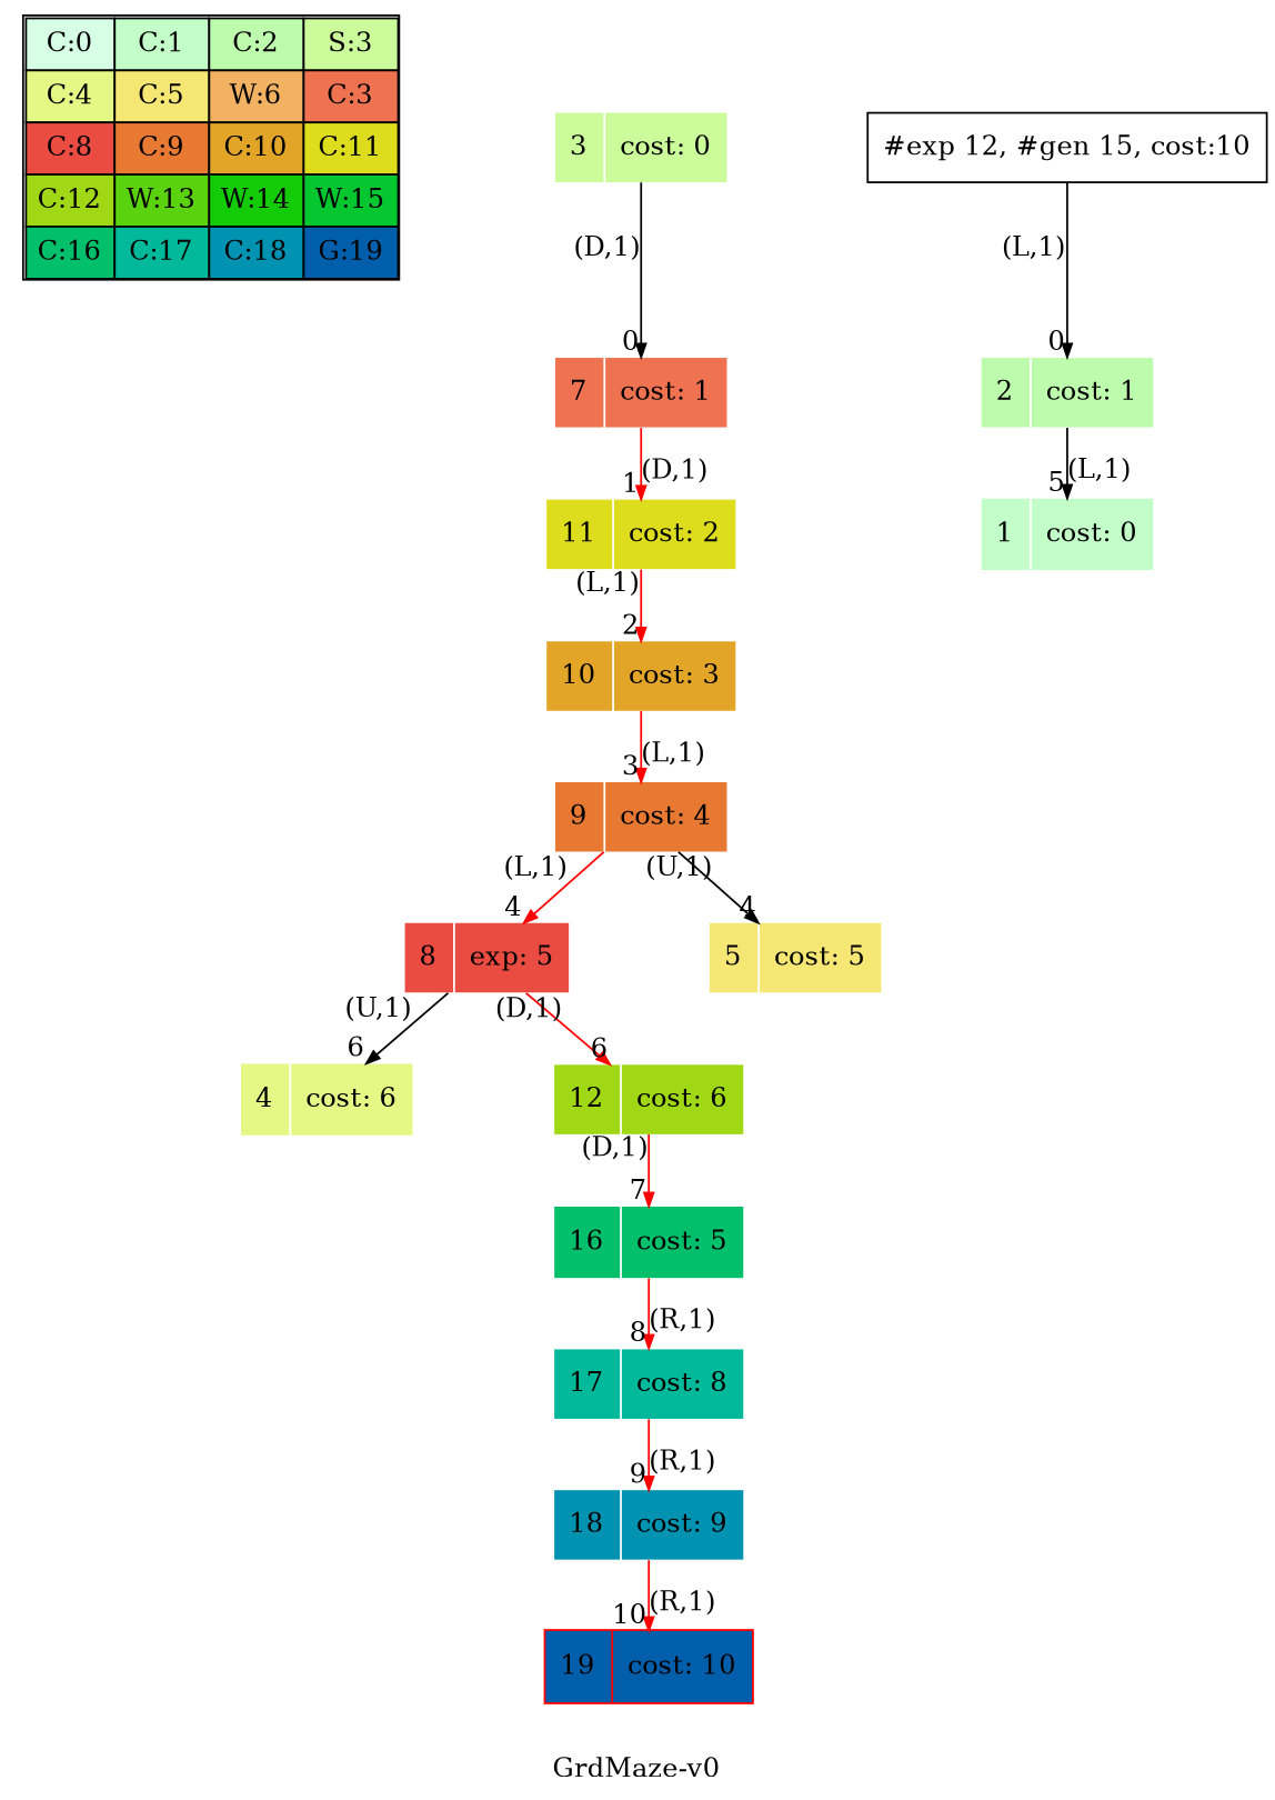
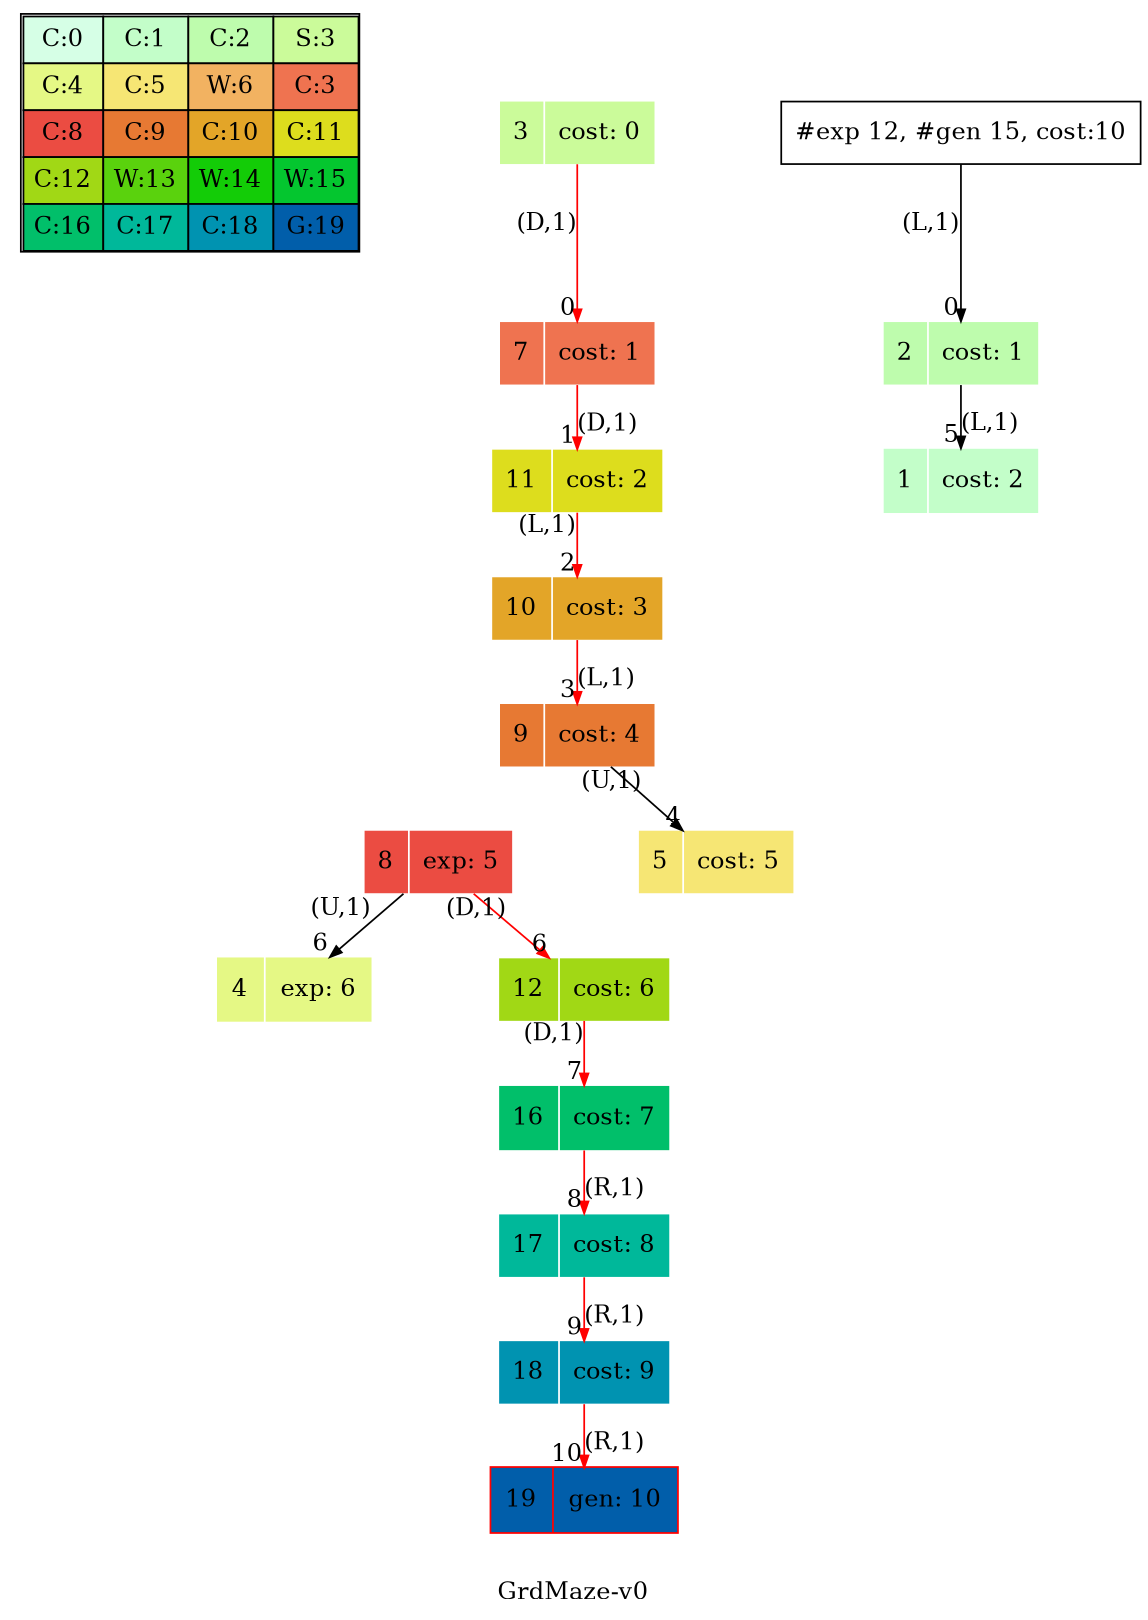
  digraph {
    label="GrdMaze-v0"
    nodesep=1
    ranksep=0.5
    node [shape=record color=white style=filled]
    edge [arrowsize=0.7 color=red headlabel=0 xlabel="(L,1)"]
    n1 [label=<<table border="1" cellpadding="5" cellspacing="0" cellborder="1"><tr><td bgcolor="0.39803922 0.15947579 0.99679532 1.        ">C:0</td><td bgcolor="0.35098039 0.23194764 0.99315867 1.        ">C:1</td><td bgcolor="0.29607843 0.31486959 0.98720184 1.        ">C:2</td><td bgcolor="0.24901961 0.38410575 0.98063477 1.        ">S:3</td></tr><tr><td bgcolor="0.19411765 0.46220388 0.97128103 1.        ">C:4</td><td bgcolor="0.14705882 0.52643216 0.96182564 1.        ">C:5</td><td bgcolor="0.09215686 0.59770746 0.94913494 1.        ">W:6</td><td bgcolor="0.0372549  0.66454018 0.93467977 1.        ">C:3</td></tr><tr><td bgcolor="0.00980392 0.71791192 0.92090552 1.        ">C:8</td><td bgcolor="0.06470588 0.77520398 0.9032472  1.        ">C:9</td><td bgcolor="0.11176471 0.81974048 0.88677369 1.        ">C:10</td><td bgcolor="0.16666667 0.8660254  0.8660254  1.        ">C:11</td></tr><tr><td bgcolor="0.21372549 0.9005867  0.84695821 1.        ">C:12</td><td bgcolor="0.26862745 0.93467977 0.82325295 1.        ">W:13</td><td bgcolor="0.32352941 0.96182564 0.79801723 1.        ">W:14</td><td bgcolor="0.37058824 0.97940977 0.77520398 1.        ">W:15</td></tr><tr><td bgcolor="0.4254902  0.99315867 0.74725253 1.        ">C:16</td><td bgcolor="0.47254902 0.99907048 0.72218645 1.        ">C:17</td><td bgcolor="0.52745098 0.99907048 0.69169844 1.        ">C:18</td><td bgcolor="0.5745098  0.99315867 0.66454018 1.        ">G:19</td></tr></table>> shape=plaintext color="" style=""]
    n2 [fillcolor="0.24901961 0.38410575 0.98063477 1.        " label="<f0>3 |<f1> cost: 0"]
    n3 [fillcolor="0.0372549  0.66454018 0.93467977 1.        " label="<f0>7 |<f1> cost: 1"]
    n4 [fillcolor="0.29607843 0.31486959 0.98720184 1.        " label="<f0>2 |<f1> cost: 1"]
-   n5 [fillcolor="0.35098039 0.23194764 0.99315867 1.        " label="<f0>1 |<f1> cost: 0"]
+   n5 [fillcolor="0.35098039 0.23194764 0.99315867 1.        " label="<f0>1 |<f1> cost: 2"]
    n6 [fillcolor="0.16666667 0.8660254  0.8660254  1.        " label="<f0>11 |<f1> cost: 2"]
    n7 [fillcolor="0.11176471 0.81974048 0.88677369 1.        " label="<f0>10 |<f1> cost: 3"]
    n8 [fillcolor="0.06470588 0.77520398 0.9032472  1.        " label="<f0>9 |<f1> cost: 4"]
    n9 [fillcolor="0.00980392 0.71791192 0.92090552 1.        " label="<f0>8 |<f1> exp: 5"]
    n10 [fillcolor="0.14705882 0.52643216 0.96182564 1.        " label="<f0>5 |<f1> cost: 5"]
-   n11 [fillcolor="0.19411765 0.46220388 0.97128103 1.        " label="<f0>4 |<f1> cost: 6"]
+   n11 [fillcolor="0.19411765 0.46220388 0.97128103 1.        " label="<f0>4 |<f1> exp: 6"]
    n12 [fillcolor="0.21372549 0.9005867  0.84695821 1.        " label="<f0>12 |<f1> cost: 6"]
-   n13 [fillcolor="0.4254902  0.99315867 0.74725253 1.        " label="<f0>16 |<f1> cost: 5"]
+   n13 [fillcolor="0.4254902  0.99315867 0.74725253 1.        " label="<f0>16 |<f1> cost: 7"]
    n14 [fillcolor="0.47254902 0.99907048 0.72218645 1.        " label="<f0>17 |<f1> cost: 8"]
    n15 [fillcolor="0.52745098 0.99907048 0.69169844 1.        " label="<f0>18 |<f1> cost: 9"]
-   n16 [color=red fillcolor="0.5745098  0.99315867 0.66454018 1.        " label="<f0>19 |<f1> cost: 10"]
+   n16 [color=red fillcolor="0.5745098  0.99315867 0.66454018 1.        " label="<f0>19 |<f1> gen: 10"]
    "#exp 12, #gen 15, cost:10" [shape=box color="" style=""]
    subgraph sub_1 {
      label=Map
      n1
    }
-   n2 -> n3 [color=black xlabel="(D,1)"]
+   n2 -> n3 [xlabel="(D,1)"]
    n3 -> n6 [headlabel=1 xlabel="(D,1)"]
    n4 -> n5 [headlabel=5 color=""]
    n6 -> n7 [headlabel=2]
    n7 -> n8 [headlabel=3]
-   n8 -> n9 [headlabel=4]
    n8 -> n10 [headlabel=4 xlabel="(U,1)" color=""]
    n9 -> n11 [headlabel=6 xlabel="(U,1)" color=""]
    n9 -> n12 [headlabel=6 xlabel="(D,1)"]
    n12 -> n13 [headlabel=7 xlabel="(D,1)"]
    n13 -> n14 [headlabel=8 xlabel="(R,1)"]
    n14 -> n15 [headlabel=9 xlabel="(R,1)"]
    n15 -> n16 [headlabel=10 xlabel="(R,1)"]
    "#exp 12, #gen 15, cost:10" -> n4 [color=""]
  }
